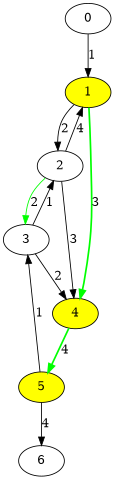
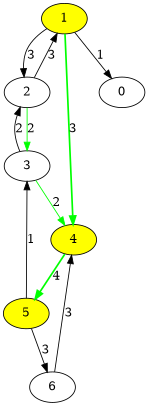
  digraph {
    1 [fillcolor=yellow style=filled]
    2
    4 [fillcolor=yellow style=filled]
    0
    3
    5 [fillcolor=yellow style=filled]
    6
-   1 -> 2 [label=2]
+   1 -> 2 [label=3]
    1 -> 4 [color=green label=3 penwidth=2.0]
-   2 -> 1 [label=4]
-   2 -> 4 [label=3]
+   2 -> 1 [label=3]
+   6 -> 4 [label=3]
    2 -> 3 [color=green label=2]
    4 -> 5 [color=green label=4 penwidth=2.0]
-   0 -> 1 [label=1]
-   3 -> 2 [label=1]
-   3 -> 4 [label=2]
+   1 -> 0 [label=1]
+   3 -> 2 [label=2]
+   3 -> 4 [label=2 color=green]
    5 -> 3 [label=1]
-   5 -> 6 [label=4]
+   5 -> 6 [label=3]
  }
